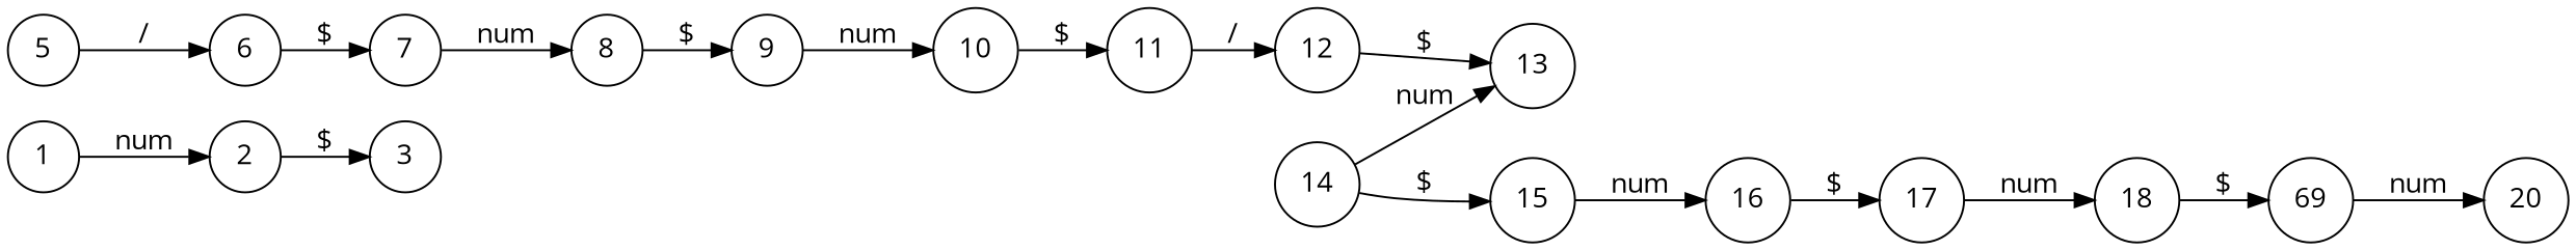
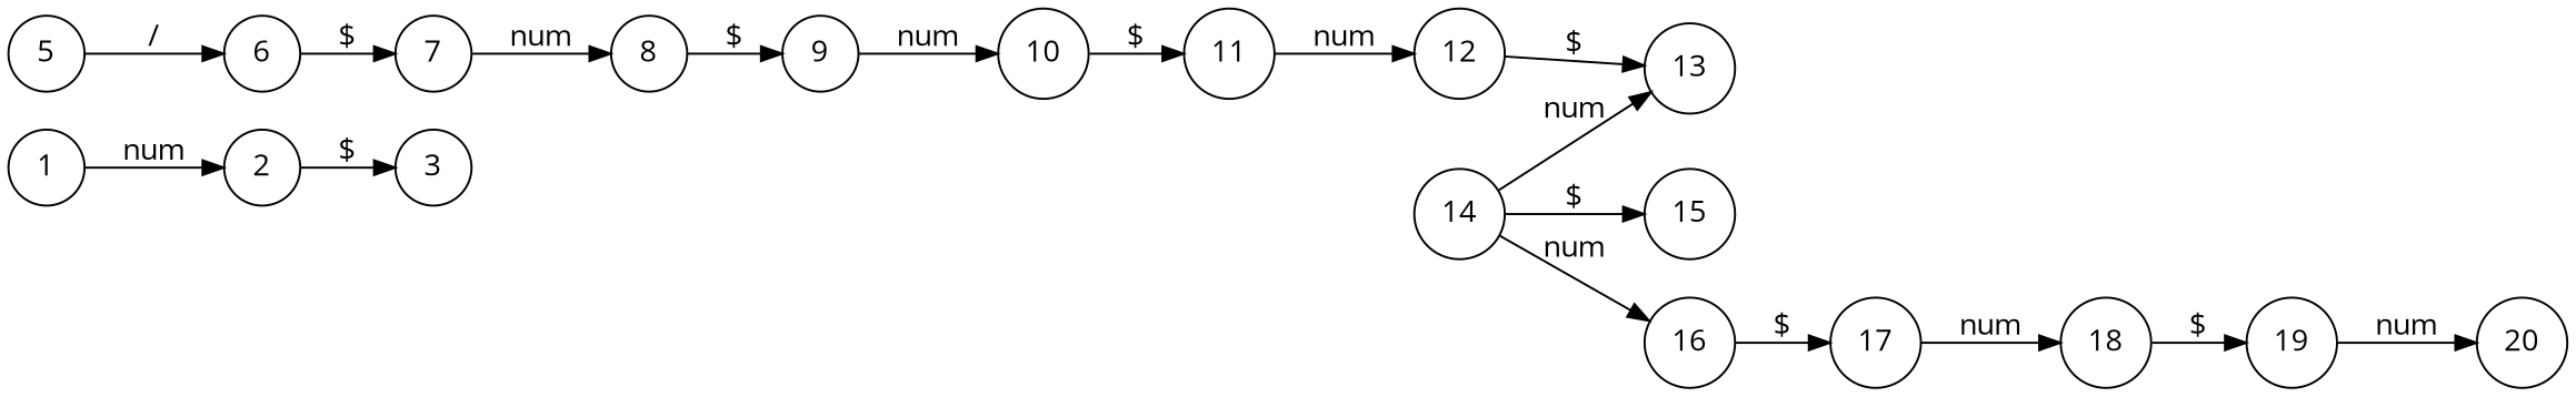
  digraph {
    fontname="Open Sans"
    rankdir=LR
    node [fontname="Open Sans" shape=circle]
    edge [fontname="Open Sans"]
    n1 [label=1]
    n2 [label=2]
    n3 [label=3]
    n4 [label=5]
    n5 [label=6]
    n6 [label=7]
    n7 [label=8]
    n8 [label=9]
    n9 [label=10]
    n10 [label=11]
    n11 [label=12]
    n12 [label=13]
    n13 [label=14]
    n14 [label=15]
    n15 [label=16]
    n16 [label=17]
    n17 [label=18]
-   n18 [label=69]
+   n18 [label=19]
    n19 [label=20]
    n1 -> n2 [label=num]
    n2 -> n3 [label="$"]
    n4 -> n5 [label="/"]
    n5 -> n6 [label="$"]
    n6 -> n7 [label=num]
    n7 -> n8 [label="$"]
    n8 -> n9 [label=num]
    n9 -> n10 [label="$"]
-   n10 -> n11 [label="/"]
+   n10 -> n11 [label=num]
    n11 -> n12 [label="$"]
    n13 -> n12 [label=num]
    n13 -> n14 [label="$"]
-   n14 -> n15 [label=num]
+   n13 -> n15 [label=num]
    n15 -> n16 [label="$"]
    n16 -> n17 [label=num]
    n17 -> n18 [label="$"]
    n18 -> n19 [label=num]
  }
